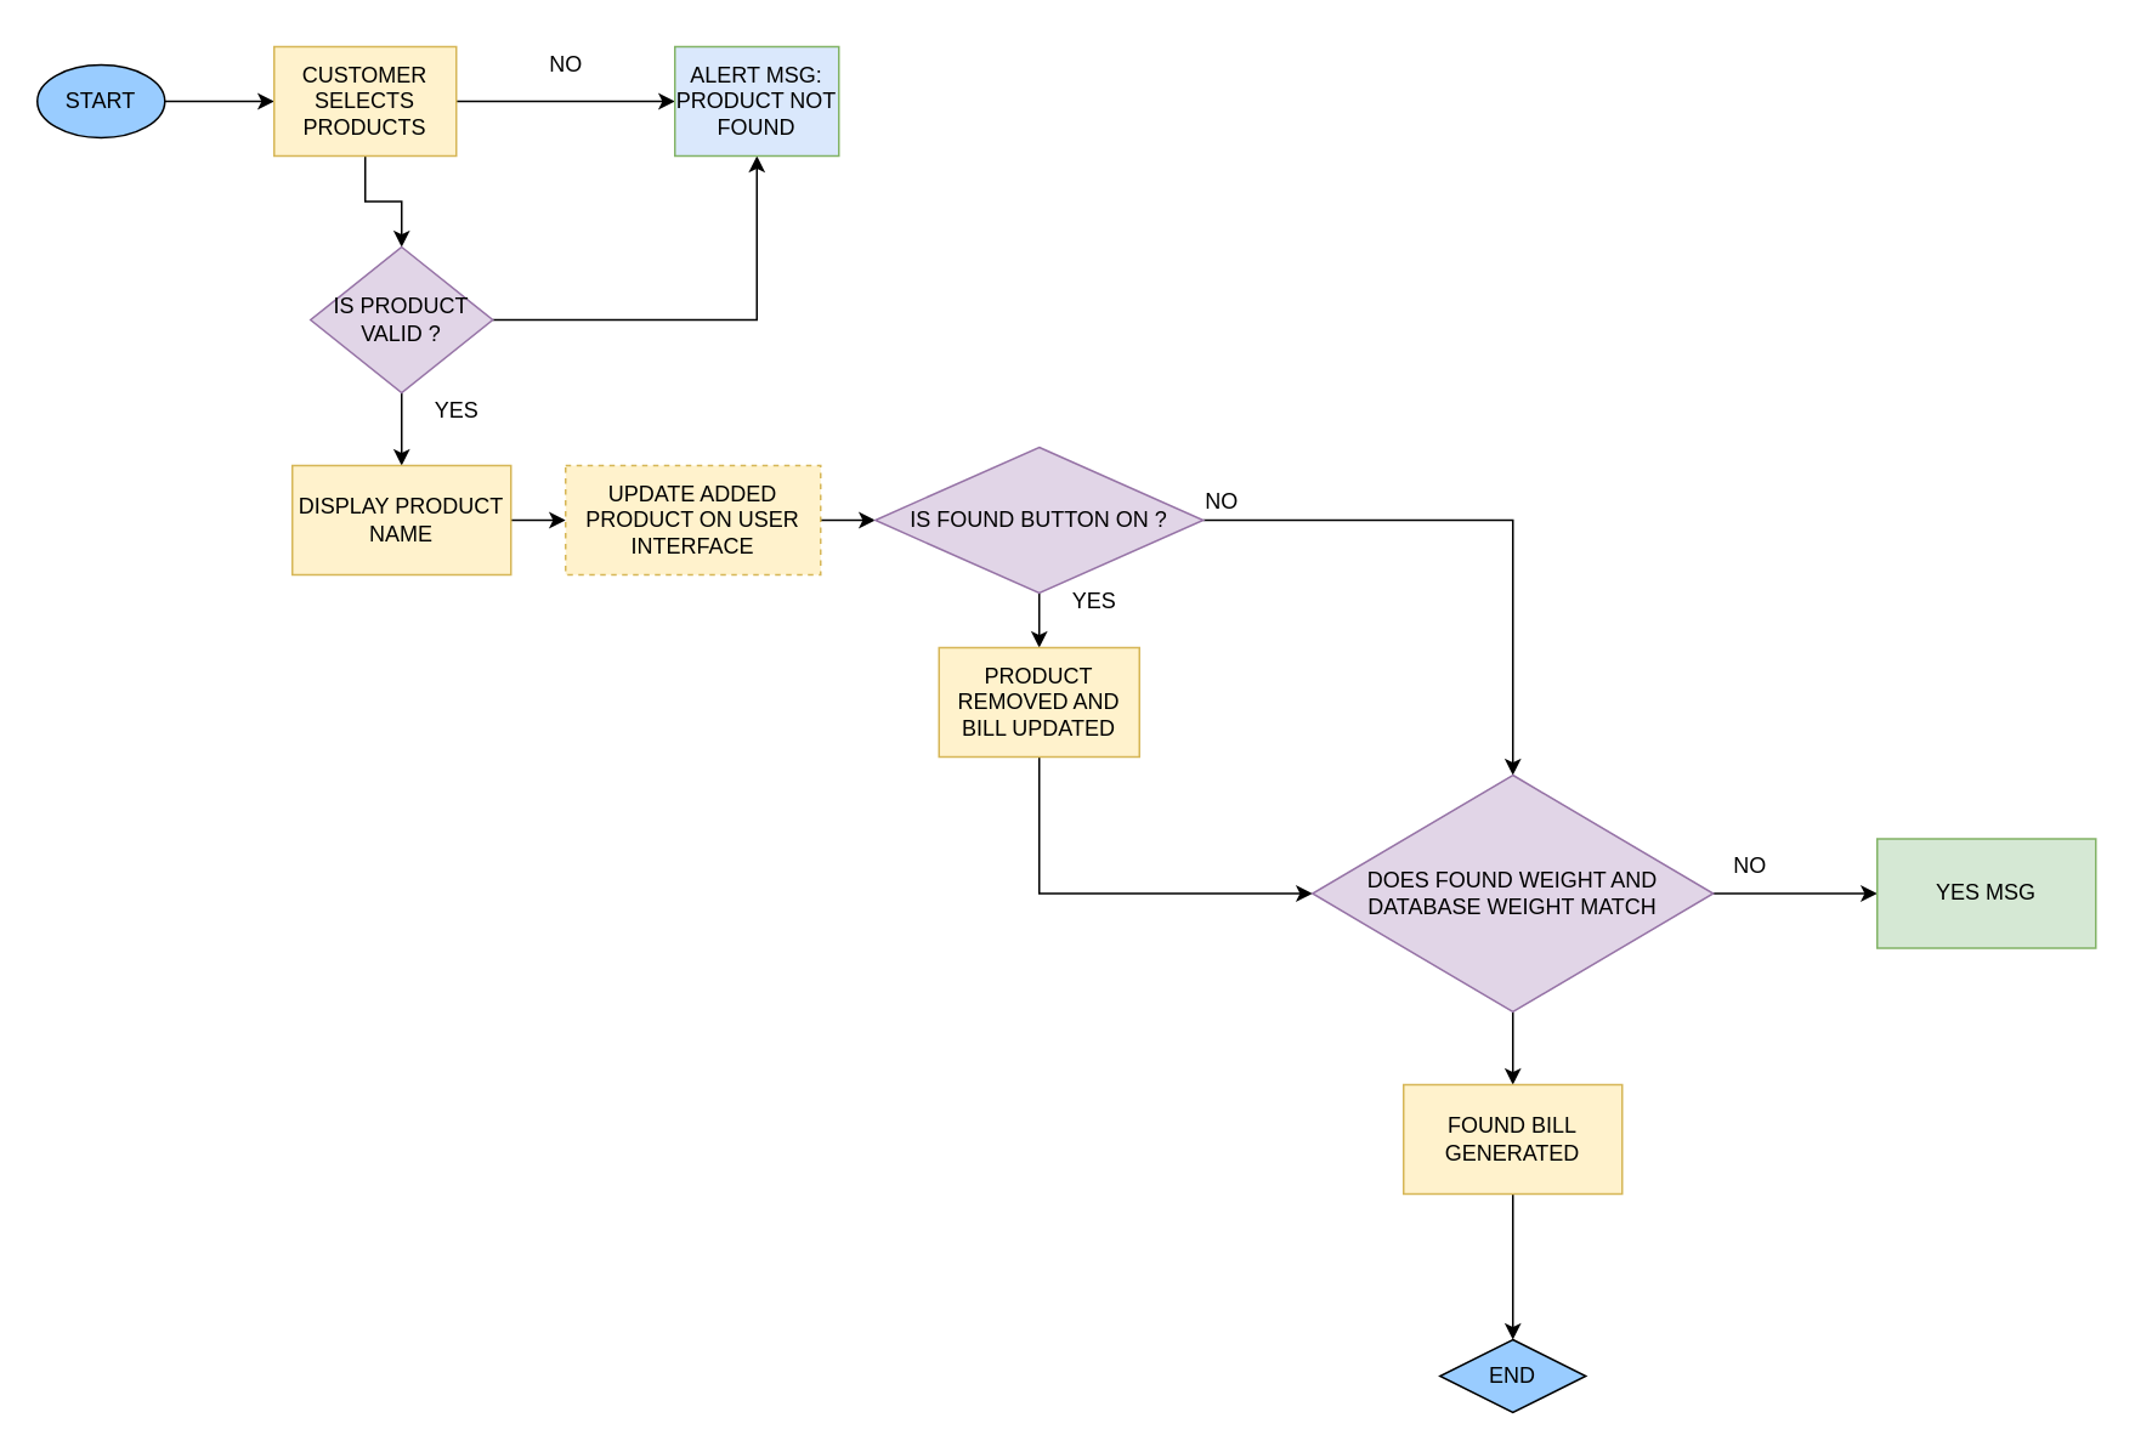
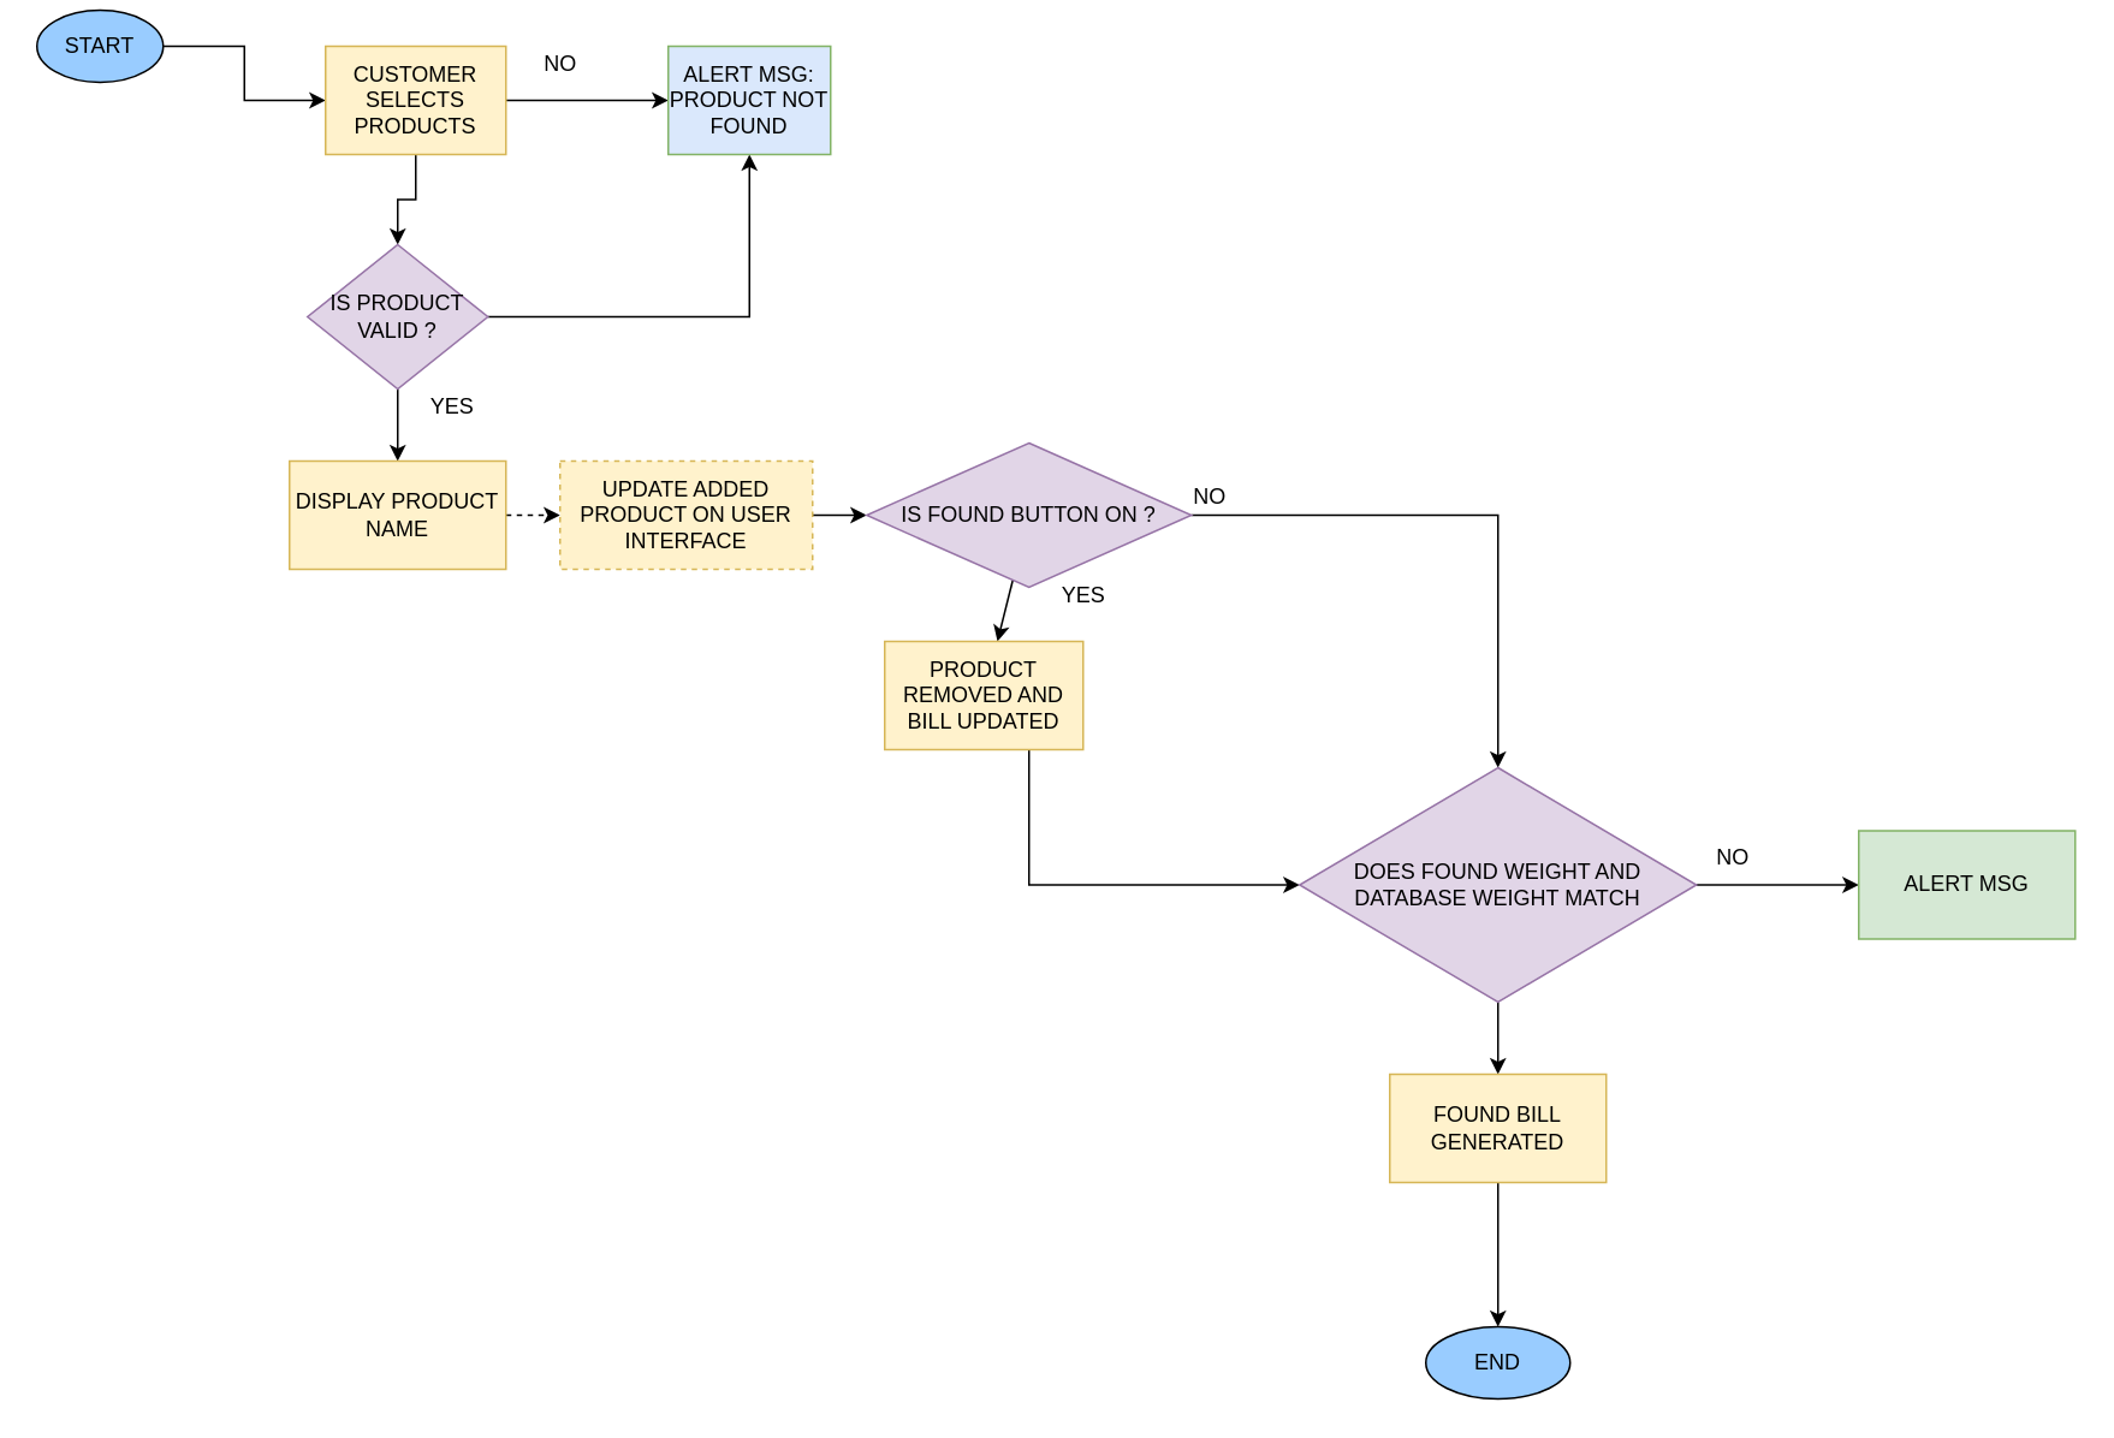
  <mxCell id="0" />
  <mxCell id="1" parent="0" />
  <mxCell id="2" style="edgeStyle=orthogonalEdgeStyle;rounded=0;orthogonalLoop=1;jettySize=auto;html=1;exitX=1;exitY=0.5;exitDx=0;exitDy=0;" edge="1" parent="1" source="3" target="6"><mxGeometry relative="1" as="geometry"><mxPoint x="150" y="55" as="targetPoint" /></mxGeometry></mxCell>
- <mxCell id="3" value="START" style="ellipse;whiteSpace=wrap;html=1;fillColor=#99CCFF;" vertex="1" parent="1"><mxGeometry x="20" y="35" width="70" height="40" as="geometry" /></mxCell>
+ <mxCell id="3" value="START" style="ellipse;whiteSpace=wrap;html=1;fillColor=#99CCFF;" vertex="1" parent="1"><mxGeometry x="20" y="5" width="70" height="40" as="geometry" /></mxCell>
  <mxCell id="4" value="" style="edgeStyle=orthogonalEdgeStyle;rounded=0;orthogonalLoop=1;jettySize=auto;html=1;" edge="1" parent="1" source="6" target="9"><mxGeometry relative="1" as="geometry" /></mxCell>
  <mxCell id="5" value="" style="edgeStyle=none;rounded=0;orthogonalLoop=1;jettySize=auto;html=1;" edge="1" parent="1" source="6" target="10"><mxGeometry relative="1" as="geometry" /></mxCell>
- <mxCell id="6" value="CUSTOMER SELECTS PRODUCTS" style="rounded=0;whiteSpace=wrap;html=1;fillColor=#fff2cc;strokeColor=#d6b656;" vertex="1" parent="1"><mxGeometry x="150" y="25" width="100" height="60" as="geometry" /></mxCell>
+ <mxCell id="6" value="CUSTOMER SELECTS PRODUCTS" style="rounded=0;whiteSpace=wrap;html=1;fillColor=#fff2cc;strokeColor=#d6b656;" vertex="1" parent="1"><mxGeometry x="180" y="25" width="100" height="60" as="geometry" /></mxCell>
  <mxCell id="7" value="" style="edgeStyle=orthogonalEdgeStyle;rounded=0;orthogonalLoop=1;jettySize=auto;html=1;" edge="1" parent="1" source="9" target="10"><mxGeometry relative="1" as="geometry" /></mxCell>
  <mxCell id="8" value="" style="edgeStyle=none;rounded=0;orthogonalLoop=1;jettySize=auto;html=1;" edge="1" parent="1" source="9" target="13"><mxGeometry relative="1" as="geometry" /></mxCell>
  <mxCell id="9" value="IS PRODUCT VALID ?" style="rhombus;whiteSpace=wrap;html=1;fillColor=#e1d5e7;strokeColor=#9673a6;" vertex="1" parent="1"><mxGeometry x="170" y="135" width="100" height="80" as="geometry" /></mxCell>
  <mxCell id="10" value="ALERT MSG:&lt;br&gt;PRODUCT NOT FOUND" style="whiteSpace=wrap;html=1;fillColor=#dae8fc;strokeColor=#82b366;" vertex="1" parent="1"><mxGeometry x="370" y="25" width="90" height="60" as="geometry" /></mxCell>
  <mxCell id="11" value="NO" style="text;html=1;align=center;verticalAlign=middle;resizable=0;points=[];autosize=1;strokeColor=none;fillColor=none;" vertex="1" parent="1"><mxGeometry x="290" y="20" width="40" height="30" as="geometry" /></mxCell>
- <mxCell id="12" value="" style="edgeStyle=none;rounded=0;orthogonalLoop=1;jettySize=auto;html=1;" edge="1" parent="1" source="13" target="16"><mxGeometry relative="1" as="geometry" /></mxCell>
+ <mxCell id="12" value="" style="edgeStyle=none;rounded=0;orthogonalLoop=1;jettySize=auto;html=1;dashed=1;" edge="1" parent="1" source="13" target="16"><mxGeometry relative="1" as="geometry" /></mxCell>
  <mxCell id="13" value="DISPLAY PRODUCT NAME" style="whiteSpace=wrap;html=1;fillColor=#fff2cc;strokeColor=#d6b656;" vertex="1" parent="1"><mxGeometry x="160" y="255" width="120" height="60" as="geometry" /></mxCell>
  <mxCell id="14" value="YES" style="text;html=1;align=center;verticalAlign=middle;resizable=0;points=[];autosize=1;strokeColor=none;fillColor=none;" vertex="1" parent="1"><mxGeometry x="225" y="210" width="50" height="30" as="geometry" /></mxCell>
  <mxCell id="15" value="" style="edgeStyle=none;rounded=0;orthogonalLoop=1;jettySize=auto;html=1;" edge="1" parent="1" source="16" target="19"><mxGeometry relative="1" as="geometry" /></mxCell>
  <mxCell id="16" value="UPDATE ADDED PRODUCT ON USER INTERFACE" style="whiteSpace=wrap;html=1;fillColor=#fff2cc;strokeColor=#d6b656;dashed=1;" vertex="1" parent="1"><mxGeometry x="310" y="255" width="140" height="60" as="geometry" /></mxCell>
  <mxCell id="17" value="" style="edgeStyle=none;rounded=0;orthogonalLoop=1;jettySize=auto;html=1;" edge="1" parent="1" source="19" target="21"><mxGeometry relative="1" as="geometry" /></mxCell>
  <mxCell id="18" value="" style="edgeStyle=orthogonalEdgeStyle;rounded=0;orthogonalLoop=1;jettySize=auto;html=1;" edge="1" parent="1" source="19" target="25"><mxGeometry relative="1" as="geometry"><Array as="points"><mxPoint x="830" y="285" /></Array></mxGeometry></mxCell>
  <mxCell id="19" value="IS FOUND BUTTON ON ?" style="rhombus;whiteSpace=wrap;html=1;fillColor=#e1d5e7;strokeColor=#9673a6;" vertex="1" parent="1"><mxGeometry x="480" y="245" width="180" height="80" as="geometry" /></mxCell>
  <mxCell id="20" value="" style="edgeStyle=orthogonalEdgeStyle;rounded=0;orthogonalLoop=1;jettySize=auto;html=1;" edge="1" parent="1" source="21" target="25"><mxGeometry relative="1" as="geometry"><Array as="points"><mxPoint x="570" y="490" /></Array></mxGeometry></mxCell>
- <mxCell id="21" value="PRODUCT REMOVED AND BILL UPDATED" style="whiteSpace=wrap;html=1;fillColor=#fff2cc;strokeColor=#d6b656;" vertex="1" parent="1"><mxGeometry x="515" y="355" width="110" height="60" as="geometry" /></mxCell>
+ <mxCell id="21" value="PRODUCT REMOVED AND BILL UPDATED" style="whiteSpace=wrap;html=1;fillColor=#fff2cc;strokeColor=#d6b656;" vertex="1" parent="1"><mxGeometry x="490" y="355" width="110" height="60" as="geometry" /></mxCell>
  <mxCell id="22" value="YES" style="text;html=1;align=center;verticalAlign=middle;resizable=0;points=[];autosize=1;strokeColor=none;fillColor=none;" vertex="1" parent="1"><mxGeometry x="575" y="315" width="50" height="30" as="geometry" /></mxCell>
  <mxCell id="23" value="" style="edgeStyle=orthogonalEdgeStyle;rounded=0;orthogonalLoop=1;jettySize=auto;html=1;" edge="1" parent="1" source="25" target="28"><mxGeometry relative="1" as="geometry" /></mxCell>
  <mxCell id="24" value="" style="edgeStyle=orthogonalEdgeStyle;rounded=0;orthogonalLoop=1;jettySize=auto;html=1;" edge="1" parent="1" source="25" target="30"><mxGeometry relative="1" as="geometry" /></mxCell>
  <mxCell id="25" value="DOES FOUND WEIGHT AND DATABASE WEIGHT MATCH" style="rhombus;whiteSpace=wrap;html=1;fillColor=#e1d5e7;strokeColor=#9673a6;" vertex="1" parent="1"><mxGeometry x="720" y="425" width="220" height="130" as="geometry" /></mxCell>
  <mxCell id="26" value="NO" style="text;html=1;align=center;verticalAlign=middle;resizable=0;points=[];autosize=1;strokeColor=none;fillColor=none;" vertex="1" parent="1"><mxGeometry x="650" y="260" width="40" height="30" as="geometry" /></mxCell>
  <mxCell id="27" value="" style="edgeStyle=orthogonalEdgeStyle;rounded=0;orthogonalLoop=1;jettySize=auto;html=1;" edge="1" parent="1" source="28" target="29"><mxGeometry relative="1" as="geometry" /></mxCell>
  <mxCell id="28" value="FOUND BILL GENERATED" style="whiteSpace=wrap;html=1;fillColor=#fff2cc;strokeColor=#d6b656;" vertex="1" parent="1"><mxGeometry x="770" y="595" width="120" height="60" as="geometry" /></mxCell>
- <mxCell id="29" value="END" style="rhombus;whiteSpace=wrap;html=1;fillColor=#99CCFF;" vertex="1" parent="1"><mxGeometry x="790" y="735" width="80" height="40" as="geometry" /></mxCell>
- <mxCell id="30" value="YES MSG" style="whiteSpace=wrap;html=1;fillColor=#d5e8d4;strokeColor=#82b366;" vertex="1" parent="1"><mxGeometry x="1030" y="460" width="120" height="60" as="geometry" /></mxCell>
+ <mxCell id="29" value="END" style="ellipse;whiteSpace=wrap;html=1;fillColor=#99CCFF;" vertex="1" parent="1"><mxGeometry x="790" y="735" width="80" height="40" as="geometry" /></mxCell>
+ <mxCell id="30" value="ALERT MSG" style="whiteSpace=wrap;html=1;fillColor=#d5e8d4;strokeColor=#82b366;" vertex="1" parent="1"><mxGeometry x="1030" y="460" width="120" height="60" as="geometry" /></mxCell>
  <mxCell id="31" value="NO" style="text;html=1;align=center;verticalAlign=middle;resizable=0;points=[];autosize=1;strokeColor=none;fillColor=none;" vertex="1" parent="1"><mxGeometry x="940" y="460" width="40" height="30" as="geometry" /></mxCell>
